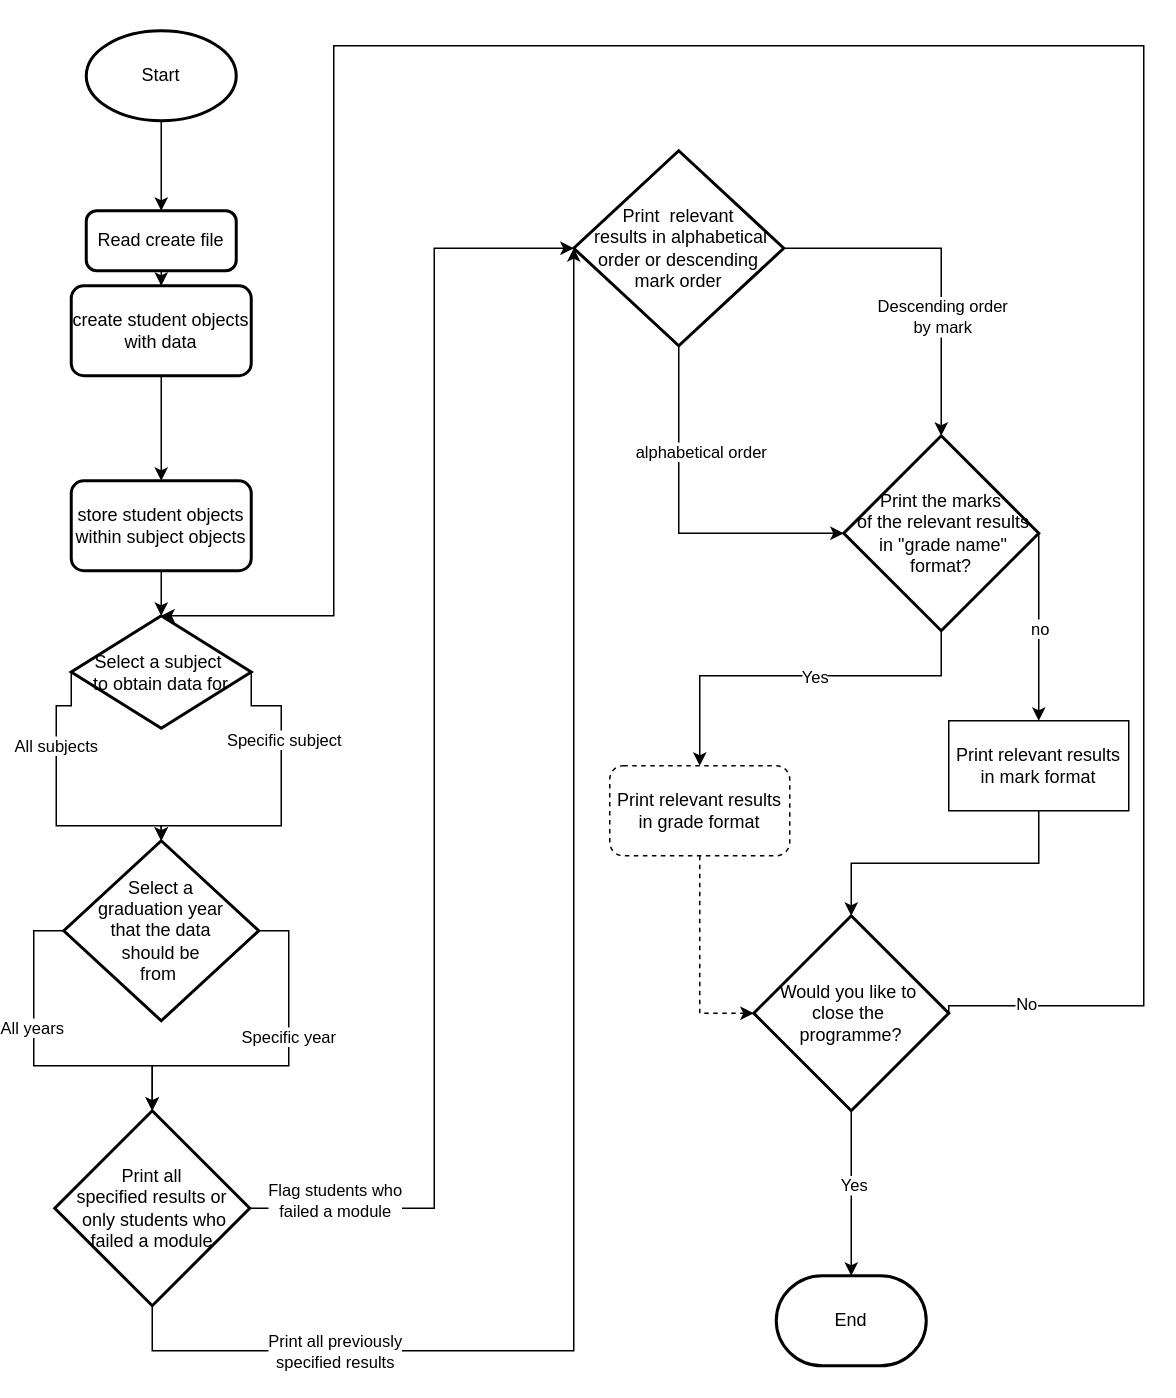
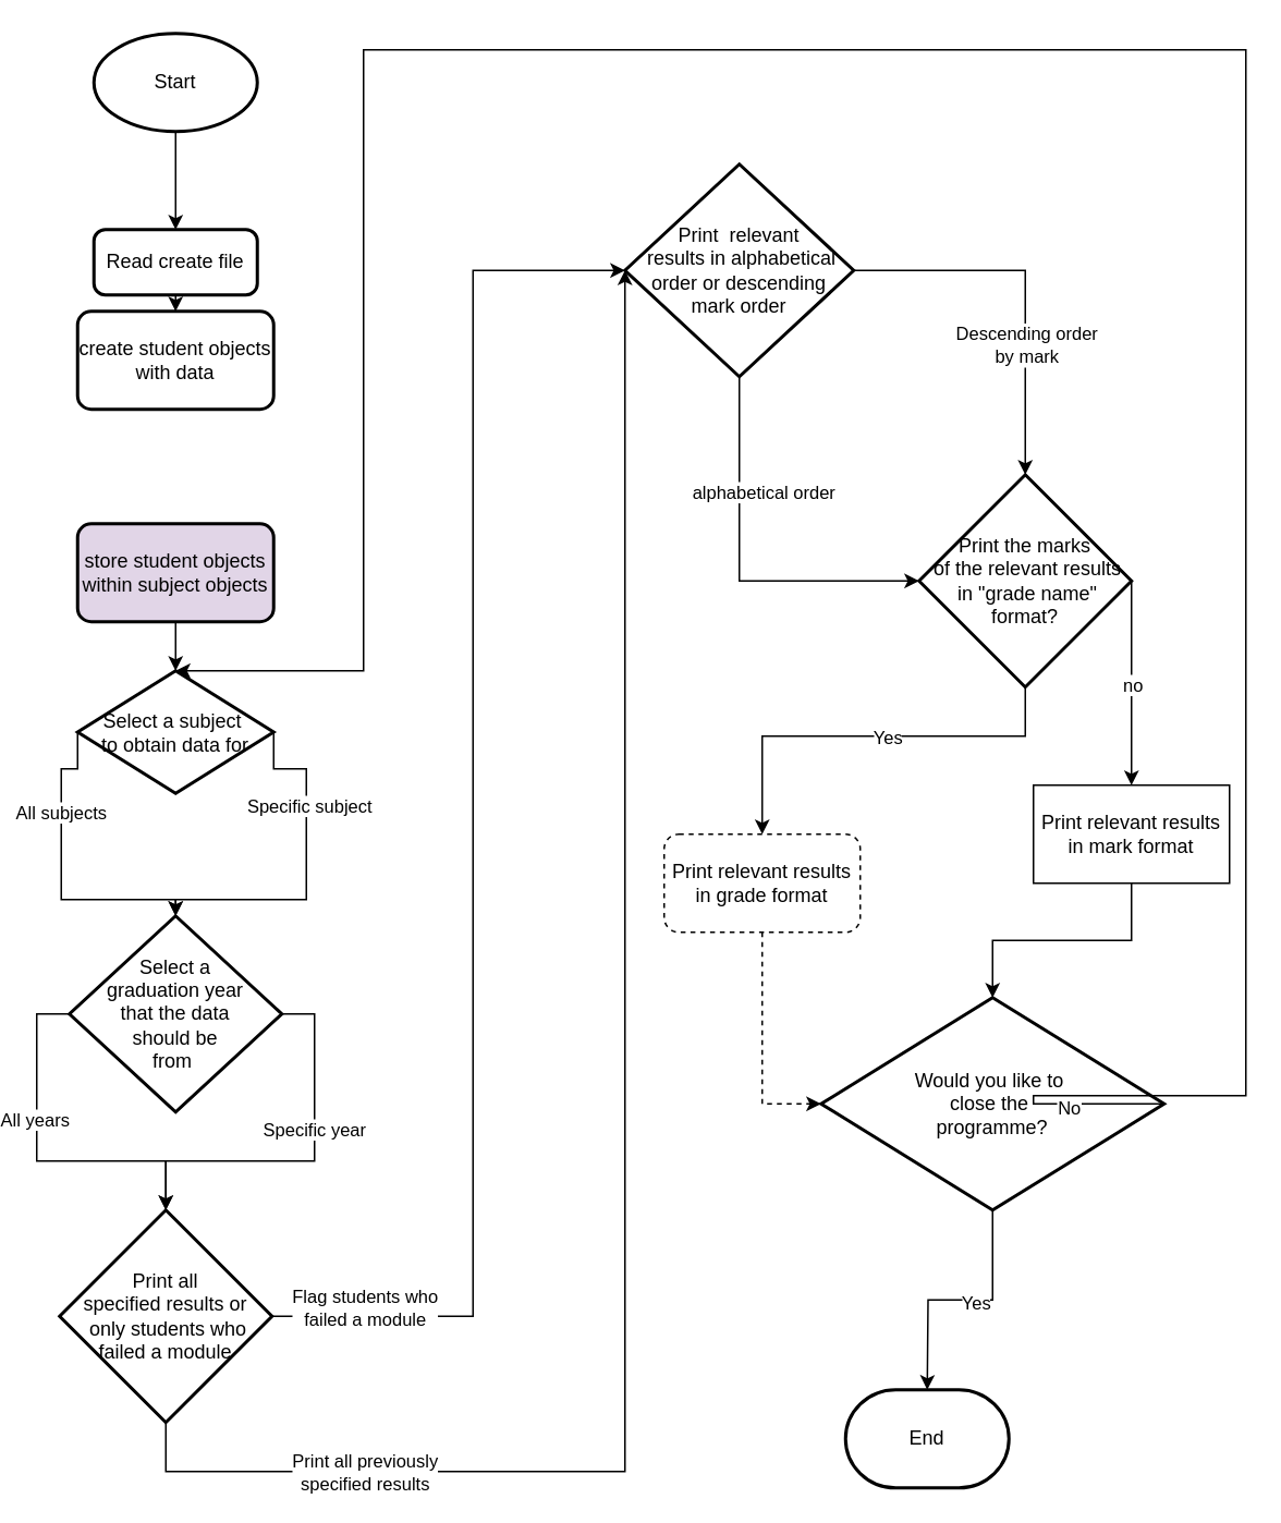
  <mxCell id="0" />
  <mxCell id="1" parent="0" />
  <mxCell id="2" value="Start" style="strokeWidth=2;html=1;shape=mxgraph.flowchart.start_1;whiteSpace=wrap;" vertex="1" parent="1"><mxGeometry x="41" y="20" width="100" height="60" as="geometry" /></mxCell>
  <mxCell id="3" style="edgeStyle=orthogonalEdgeStyle;rounded=0;orthogonalLoop=1;jettySize=auto;html=1;exitX=0.5;exitY=1;exitDx=0;exitDy=0;exitPerimeter=0;entryX=0;entryY=0.5;entryDx=0;entryDy=0;entryPerimeter=0;" edge="1" parent="1" source="5" target="30"><mxGeometry relative="1" as="geometry"><mxPoint x="450" y="770" as="targetPoint" /><Array as="points"><mxPoint x="436" y="355" /></Array></mxGeometry></mxCell>
  <mxCell id="4" value="alphabetical order&lt;br&gt;" style="edgeLabel;html=1;align=center;verticalAlign=middle;resizable=0;points=[];" connectable="0" vertex="1" parent="3"><mxGeometry x="0.259" y="2" relative="1" as="geometry"><mxPoint x="-9" y="-53" as="offset" /></mxGeometry></mxCell>
  <mxCell id="5" value="Print&amp;nbsp; relevant&lt;br&gt;&amp;nbsp;results in alphabetical order or descending &lt;br&gt;mark order" style="strokeWidth=2;html=1;shape=mxgraph.flowchart.decision;whiteSpace=wrap;" vertex="1" parent="1"><mxGeometry x="366" y="100" width="140" height="130" as="geometry" /></mxCell>
  <mxCell id="6" style="edgeStyle=orthogonalEdgeStyle;rounded=0;orthogonalLoop=1;jettySize=auto;html=1;entryX=0.5;entryY=0;entryDx=0;entryDy=0;" edge="1" parent="1" source="30" target="24"><mxGeometry relative="1" as="geometry"><Array as="points"><mxPoint x="611" y="450" /><mxPoint x="450" y="450" /></Array></mxGeometry></mxCell>
  <mxCell id="7" value="Yes" style="edgeLabel;html=1;align=center;verticalAlign=middle;resizable=0;points=[];" connectable="0" vertex="1" parent="6"><mxGeometry x="-0.586" y="2" relative="1" as="geometry"><mxPoint x="-63" y="-2" as="offset" /></mxGeometry></mxCell>
  <mxCell id="8" style="edgeStyle=orthogonalEdgeStyle;rounded=0;orthogonalLoop=1;jettySize=auto;html=1;exitX=1;exitY=0.5;exitDx=0;exitDy=0;exitPerimeter=0;entryX=0;entryY=0.5;entryDx=0;entryDy=0;entryPerimeter=0;" edge="1" parent="1" source="10" target="5"><mxGeometry relative="1" as="geometry"><mxPoint x="371" y="1080" as="targetPoint" /><Array as="points"><mxPoint x="273" y="805" /><mxPoint x="273" y="165" /></Array></mxGeometry></mxCell>
  <mxCell id="9" value="Flag students who&lt;br&gt;failed a module" style="edgeLabel;html=1;align=center;verticalAlign=middle;resizable=0;points=[];" connectable="0" vertex="1" parent="8"><mxGeometry x="-0.527" relative="1" as="geometry"><mxPoint x="-67" y="73" as="offset" /></mxGeometry></mxCell>
  <mxCell id="10" value="Print all &lt;br&gt;specified results or&lt;br&gt;&amp;nbsp;only students who &lt;br&gt;failed a module" style="strokeWidth=2;html=1;shape=mxgraph.flowchart.decision;whiteSpace=wrap;" vertex="1" parent="1"><mxGeometry x="20" y="740" width="130" height="130" as="geometry" /></mxCell>
  <mxCell id="11" style="edgeStyle=orthogonalEdgeStyle;rounded=0;orthogonalLoop=1;jettySize=auto;html=1;exitX=0.5;exitY=1;exitDx=0;exitDy=0;exitPerimeter=0;entryX=0;entryY=0.5;entryDx=0;entryDy=0;entryPerimeter=0;" edge="1" parent="1" source="10" target="5"><mxGeometry relative="1" as="geometry"><Array as="points"><mxPoint x="85" y="900" /><mxPoint x="366" y="900" /></Array></mxGeometry></mxCell>
  <mxCell id="12" value="Print all previously &lt;br&gt;specified results" style="edgeLabel;html=1;align=center;verticalAlign=middle;resizable=0;points=[];" connectable="0" vertex="1" parent="11"><mxGeometry x="-0.423" y="1" relative="1" as="geometry"><mxPoint x="-151" y="1" as="offset" /></mxGeometry></mxCell>
  <mxCell id="13" style="edgeStyle=orthogonalEdgeStyle;rounded=0;orthogonalLoop=1;jettySize=auto;html=1;exitX=1;exitY=0.5;exitDx=0;exitDy=0;exitPerimeter=0;" edge="1" parent="1" source="15" target="10"><mxGeometry relative="1" as="geometry" /></mxCell>
  <mxCell id="14" value="Specific year" style="edgeLabel;html=1;align=center;verticalAlign=middle;resizable=0;points=[];" connectable="0" vertex="1" parent="13"><mxGeometry x="-0.219" y="-1" relative="1" as="geometry"><mxPoint as="offset" /></mxGeometry></mxCell>
  <mxCell id="15" value="Select a &lt;br&gt;graduation year &lt;br&gt;that the data &lt;br&gt;should be &lt;br&gt;from&amp;nbsp;" style="strokeWidth=2;html=1;shape=mxgraph.flowchart.decision;whiteSpace=wrap;" vertex="1" parent="1"><mxGeometry x="26" y="560" width="130" height="120" as="geometry" /></mxCell>
  <mxCell id="16" style="edgeStyle=orthogonalEdgeStyle;rounded=0;orthogonalLoop=1;jettySize=auto;html=1;exitX=0;exitY=0.5;exitDx=0;exitDy=0;exitPerimeter=0;entryX=0.5;entryY=0;entryDx=0;entryDy=0;entryPerimeter=0;" edge="1" parent="1" source="15" target="10"><mxGeometry relative="1" as="geometry" /></mxCell>
  <mxCell id="17" value="All years" style="edgeLabel;html=1;align=center;verticalAlign=middle;resizable=0;points=[];" connectable="0" vertex="1" parent="16"><mxGeometry x="-0.229" y="-2" relative="1" as="geometry"><mxPoint as="offset" /></mxGeometry></mxCell>
  <mxCell id="18" style="edgeStyle=orthogonalEdgeStyle;rounded=0;orthogonalLoop=1;jettySize=auto;html=1;exitX=1;exitY=0.5;exitDx=0;exitDy=0;exitPerimeter=0;" edge="1" parent="1" source="22" target="15"><mxGeometry relative="1" as="geometry"><Array as="points"><mxPoint x="171" y="470" /><mxPoint x="171" y="550" /><mxPoint x="91" y="550" /></Array></mxGeometry></mxCell>
  <mxCell id="19" value="Specific subject" style="edgeLabel;html=1;align=center;verticalAlign=middle;resizable=0;points=[];" connectable="0" vertex="1" parent="18"><mxGeometry x="-0.39" y="1" relative="1" as="geometry"><mxPoint as="offset" /></mxGeometry></mxCell>
  <mxCell id="20" style="edgeStyle=orthogonalEdgeStyle;rounded=0;orthogonalLoop=1;jettySize=auto;html=1;exitX=0;exitY=0.5;exitDx=0;exitDy=0;exitPerimeter=0;" edge="1" parent="1" source="22" target="15"><mxGeometry relative="1" as="geometry"><Array as="points"><mxPoint x="21" y="470" /><mxPoint x="21" y="550" /><mxPoint x="91" y="550" /></Array></mxGeometry></mxCell>
  <mxCell id="21" value="All subjects" style="edgeLabel;html=1;align=center;verticalAlign=middle;resizable=0;points=[];" connectable="0" vertex="1" parent="20"><mxGeometry x="-0.39" y="-1" relative="1" as="geometry"><mxPoint as="offset" /></mxGeometry></mxCell>
  <mxCell id="22" value="Select a subject&amp;nbsp;&lt;br&gt;to obtain data for" style="strokeWidth=2;html=1;shape=mxgraph.flowchart.decision;whiteSpace=wrap;" vertex="1" parent="1"><mxGeometry x="31" y="410" width="120" height="75" as="geometry" /></mxCell>
  <mxCell id="23" style="edgeStyle=orthogonalEdgeStyle;rounded=0;orthogonalLoop=1;jettySize=auto;html=1;exitX=0.5;exitY=1;exitDx=0;exitDy=0;exitPerimeter=0;" edge="1" parent="1" source="2" target="32"><mxGeometry relative="1" as="geometry"><mxPoint x="230" y="420" as="targetPoint" /></mxGeometry></mxCell>
  <mxCell id="24" value="Print relevant results in grade format" style="rounded=1;whiteSpace=wrap;html=1;dashed=1;" vertex="1" parent="1"><mxGeometry x="390" y="510" width="120" height="60" as="geometry" /></mxCell>
  <mxCell id="25" value="Print relevant&amp;nbsp;results in mark format" style="whiteSpace=wrap;html=1;rounded=0;" vertex="1" parent="1"><mxGeometry x="616" y="480" width="120" height="60" as="geometry" /></mxCell>
  <mxCell id="26" style="edgeStyle=orthogonalEdgeStyle;rounded=0;orthogonalLoop=1;jettySize=auto;html=1;exitX=0.5;exitY=0;exitDx=0;exitDy=0;entryX=1;entryY=0.5;entryDx=0;entryDy=0;entryPerimeter=0;endArrow=none;endFill=0;startArrow=classic;startFill=1;" edge="1" parent="1" source="25" target="30"><mxGeometry relative="1" as="geometry"><Array as="points"><mxPoint x="676" y="440" /><mxPoint x="676" y="440" /></Array></mxGeometry></mxCell>
  <mxCell id="27" value="no" style="edgeLabel;html=1;align=center;verticalAlign=middle;resizable=0;points=[];" connectable="0" vertex="1" parent="26"><mxGeometry x="0.609" relative="1" as="geometry"><mxPoint y="39" as="offset" /></mxGeometry></mxCell>
  <mxCell id="28" value="" style="edgeStyle=orthogonalEdgeStyle;rounded=0;orthogonalLoop=1;jettySize=auto;html=1;exitX=1;exitY=0.5;exitDx=0;exitDy=0;exitPerimeter=0;" edge="1" parent="1" source="5" target="30"><mxGeometry relative="1" as="geometry"><mxPoint x="510" y="800" as="targetPoint" /><Array as="points" /><mxPoint x="495" y="480" as="sourcePoint" /></mxGeometry></mxCell>
  <mxCell id="29" value="Descending order&lt;br&gt;by mark" style="edgeLabel;html=1;align=center;verticalAlign=middle;resizable=0;points=[];" connectable="0" vertex="1" parent="28"><mxGeometry x="0.259" relative="1" as="geometry"><mxPoint y="5" as="offset" /></mxGeometry></mxCell>
  <mxCell id="30" value="Print the marks&lt;br&gt;&amp;nbsp;of the relevant results&lt;br&gt;&amp;nbsp;in &quot;grade name&quot;&lt;br&gt;format?" style="strokeWidth=2;html=1;shape=mxgraph.flowchart.decision;whiteSpace=wrap;" vertex="1" parent="1"><mxGeometry x="546" y="290" width="130" height="130" as="geometry" /></mxCell>
  <mxCell id="31" value="" style="edgeStyle=orthogonalEdgeStyle;rounded=0;orthogonalLoop=1;jettySize=auto;html=1;" edge="1" parent="1" source="32" target="34"><mxGeometry relative="1" as="geometry" /></mxCell>
  <mxCell id="32" value="Read create file" style="rounded=1;whiteSpace=wrap;html=1;absoluteArcSize=1;arcSize=14;strokeWidth=2;" vertex="1" parent="1"><mxGeometry x="41" y="140" width="100" height="40" as="geometry" /></mxCell>
- <mxCell id="33" value="" style="edgeStyle=orthogonalEdgeStyle;rounded=0;orthogonalLoop=1;jettySize=auto;html=1;" edge="1" parent="1" source="34" target="35"><mxGeometry relative="1" as="geometry" /></mxCell>
  <mxCell id="34" value="create student objects with data" style="whiteSpace=wrap;html=1;rounded=1;arcSize=14;strokeWidth=2;" vertex="1" parent="1"><mxGeometry x="31" y="190" width="120" height="60" as="geometry" /></mxCell>
- <mxCell id="35" value="store student objects within subject objects" style="whiteSpace=wrap;html=1;rounded=1;arcSize=14;strokeWidth=2;" vertex="1" parent="1"><mxGeometry x="31" y="320" width="120" height="60" as="geometry" /></mxCell>
+ <mxCell id="35" value="store student objects within subject objects" style="whiteSpace=wrap;html=1;rounded=1;arcSize=14;strokeWidth=2;fillColor=#e1d5e7;" vertex="1" parent="1"><mxGeometry x="31" y="320" width="120" height="60" as="geometry" /></mxCell>
  <mxCell id="36" style="edgeStyle=orthogonalEdgeStyle;rounded=0;orthogonalLoop=1;jettySize=auto;html=1;exitX=0.5;exitY=1;exitDx=0;exitDy=0;entryX=0.5;entryY=0;entryDx=0;entryDy=0;entryPerimeter=0;" edge="1" parent="1" source="35" target="22"><mxGeometry relative="1" as="geometry" /></mxCell>
  <mxCell id="37" style="edgeStyle=orthogonalEdgeStyle;rounded=0;orthogonalLoop=1;jettySize=auto;html=1;exitX=0.5;exitY=1;exitDx=0;exitDy=0;exitPerimeter=0;" edge="1" parent="1" source="39"><mxGeometry relative="1" as="geometry"><mxPoint x="551" y="850" as="targetPoint" /></mxGeometry></mxCell>
  <mxCell id="38" value="Yes" style="edgeLabel;html=1;align=center;verticalAlign=middle;resizable=0;points=[];" connectable="0" vertex="1" parent="37"><mxGeometry x="-0.113" y="1" relative="1" as="geometry"><mxPoint as="offset" /></mxGeometry></mxCell>
- <mxCell id="39" value="Would you like to&amp;nbsp;&lt;br&gt;close the&amp;nbsp;&lt;br&gt;programme?" style="strokeWidth=2;html=1;shape=mxgraph.flowchart.decision;whiteSpace=wrap;" vertex="1" parent="1"><mxGeometry x="486" y="610" width="130" height="130" as="geometry" /></mxCell>
+ <mxCell id="39" value="Would you like to&amp;nbsp;&lt;br&gt;close the&amp;nbsp;&lt;br&gt;programme?" style="strokeWidth=2;html=1;shape=mxgraph.flowchart.decision;whiteSpace=wrap;" vertex="1" parent="1"><mxGeometry x="486" y="610" width="210" height="130" as="geometry" /></mxCell>
  <mxCell id="40" style="edgeStyle=orthogonalEdgeStyle;rounded=0;orthogonalLoop=1;jettySize=auto;html=1;exitX=1;exitY=0.5;exitDx=0;exitDy=0;exitPerimeter=0;entryX=0.5;entryY=0;entryDx=0;entryDy=0;entryPerimeter=0;" edge="1" parent="1" source="39" target="22"><mxGeometry relative="1" as="geometry"><mxPoint x="776" y="440" as="targetPoint" /><Array as="points"><mxPoint x="616" y="670" /><mxPoint x="746" y="670" /><mxPoint x="746" y="30" /><mxPoint x="206" y="30" /><mxPoint x="206" y="410" /></Array></mxGeometry></mxCell>
  <mxCell id="41" value="No" style="edgeLabel;html=1;align=center;verticalAlign=middle;resizable=0;points=[];" connectable="0" vertex="1" parent="40"><mxGeometry x="-0.938" y="2" relative="1" as="geometry"><mxPoint as="offset" /></mxGeometry></mxCell>
  <mxCell id="42" value="End" style="strokeWidth=2;html=1;shape=mxgraph.flowchart.terminator;whiteSpace=wrap;" vertex="1" parent="1"><mxGeometry x="501" y="850" width="100" height="60" as="geometry" /></mxCell>
  <mxCell id="43" style="edgeStyle=orthogonalEdgeStyle;rounded=0;orthogonalLoop=1;jettySize=auto;html=1;exitX=0.5;exitY=1;exitDx=0;exitDy=0;entryX=0;entryY=0.5;entryDx=0;entryDy=0;entryPerimeter=0;dashed=1;" edge="1" parent="1" source="24" target="39"><mxGeometry relative="1" as="geometry" /></mxCell>
  <mxCell id="44" style="edgeStyle=orthogonalEdgeStyle;rounded=0;orthogonalLoop=1;jettySize=auto;html=1;exitX=0.5;exitY=1;exitDx=0;exitDy=0;entryX=0.5;entryY=0;entryDx=0;entryDy=0;entryPerimeter=0;" edge="1" parent="1" source="25" target="39"><mxGeometry relative="1" as="geometry" /></mxCell>
